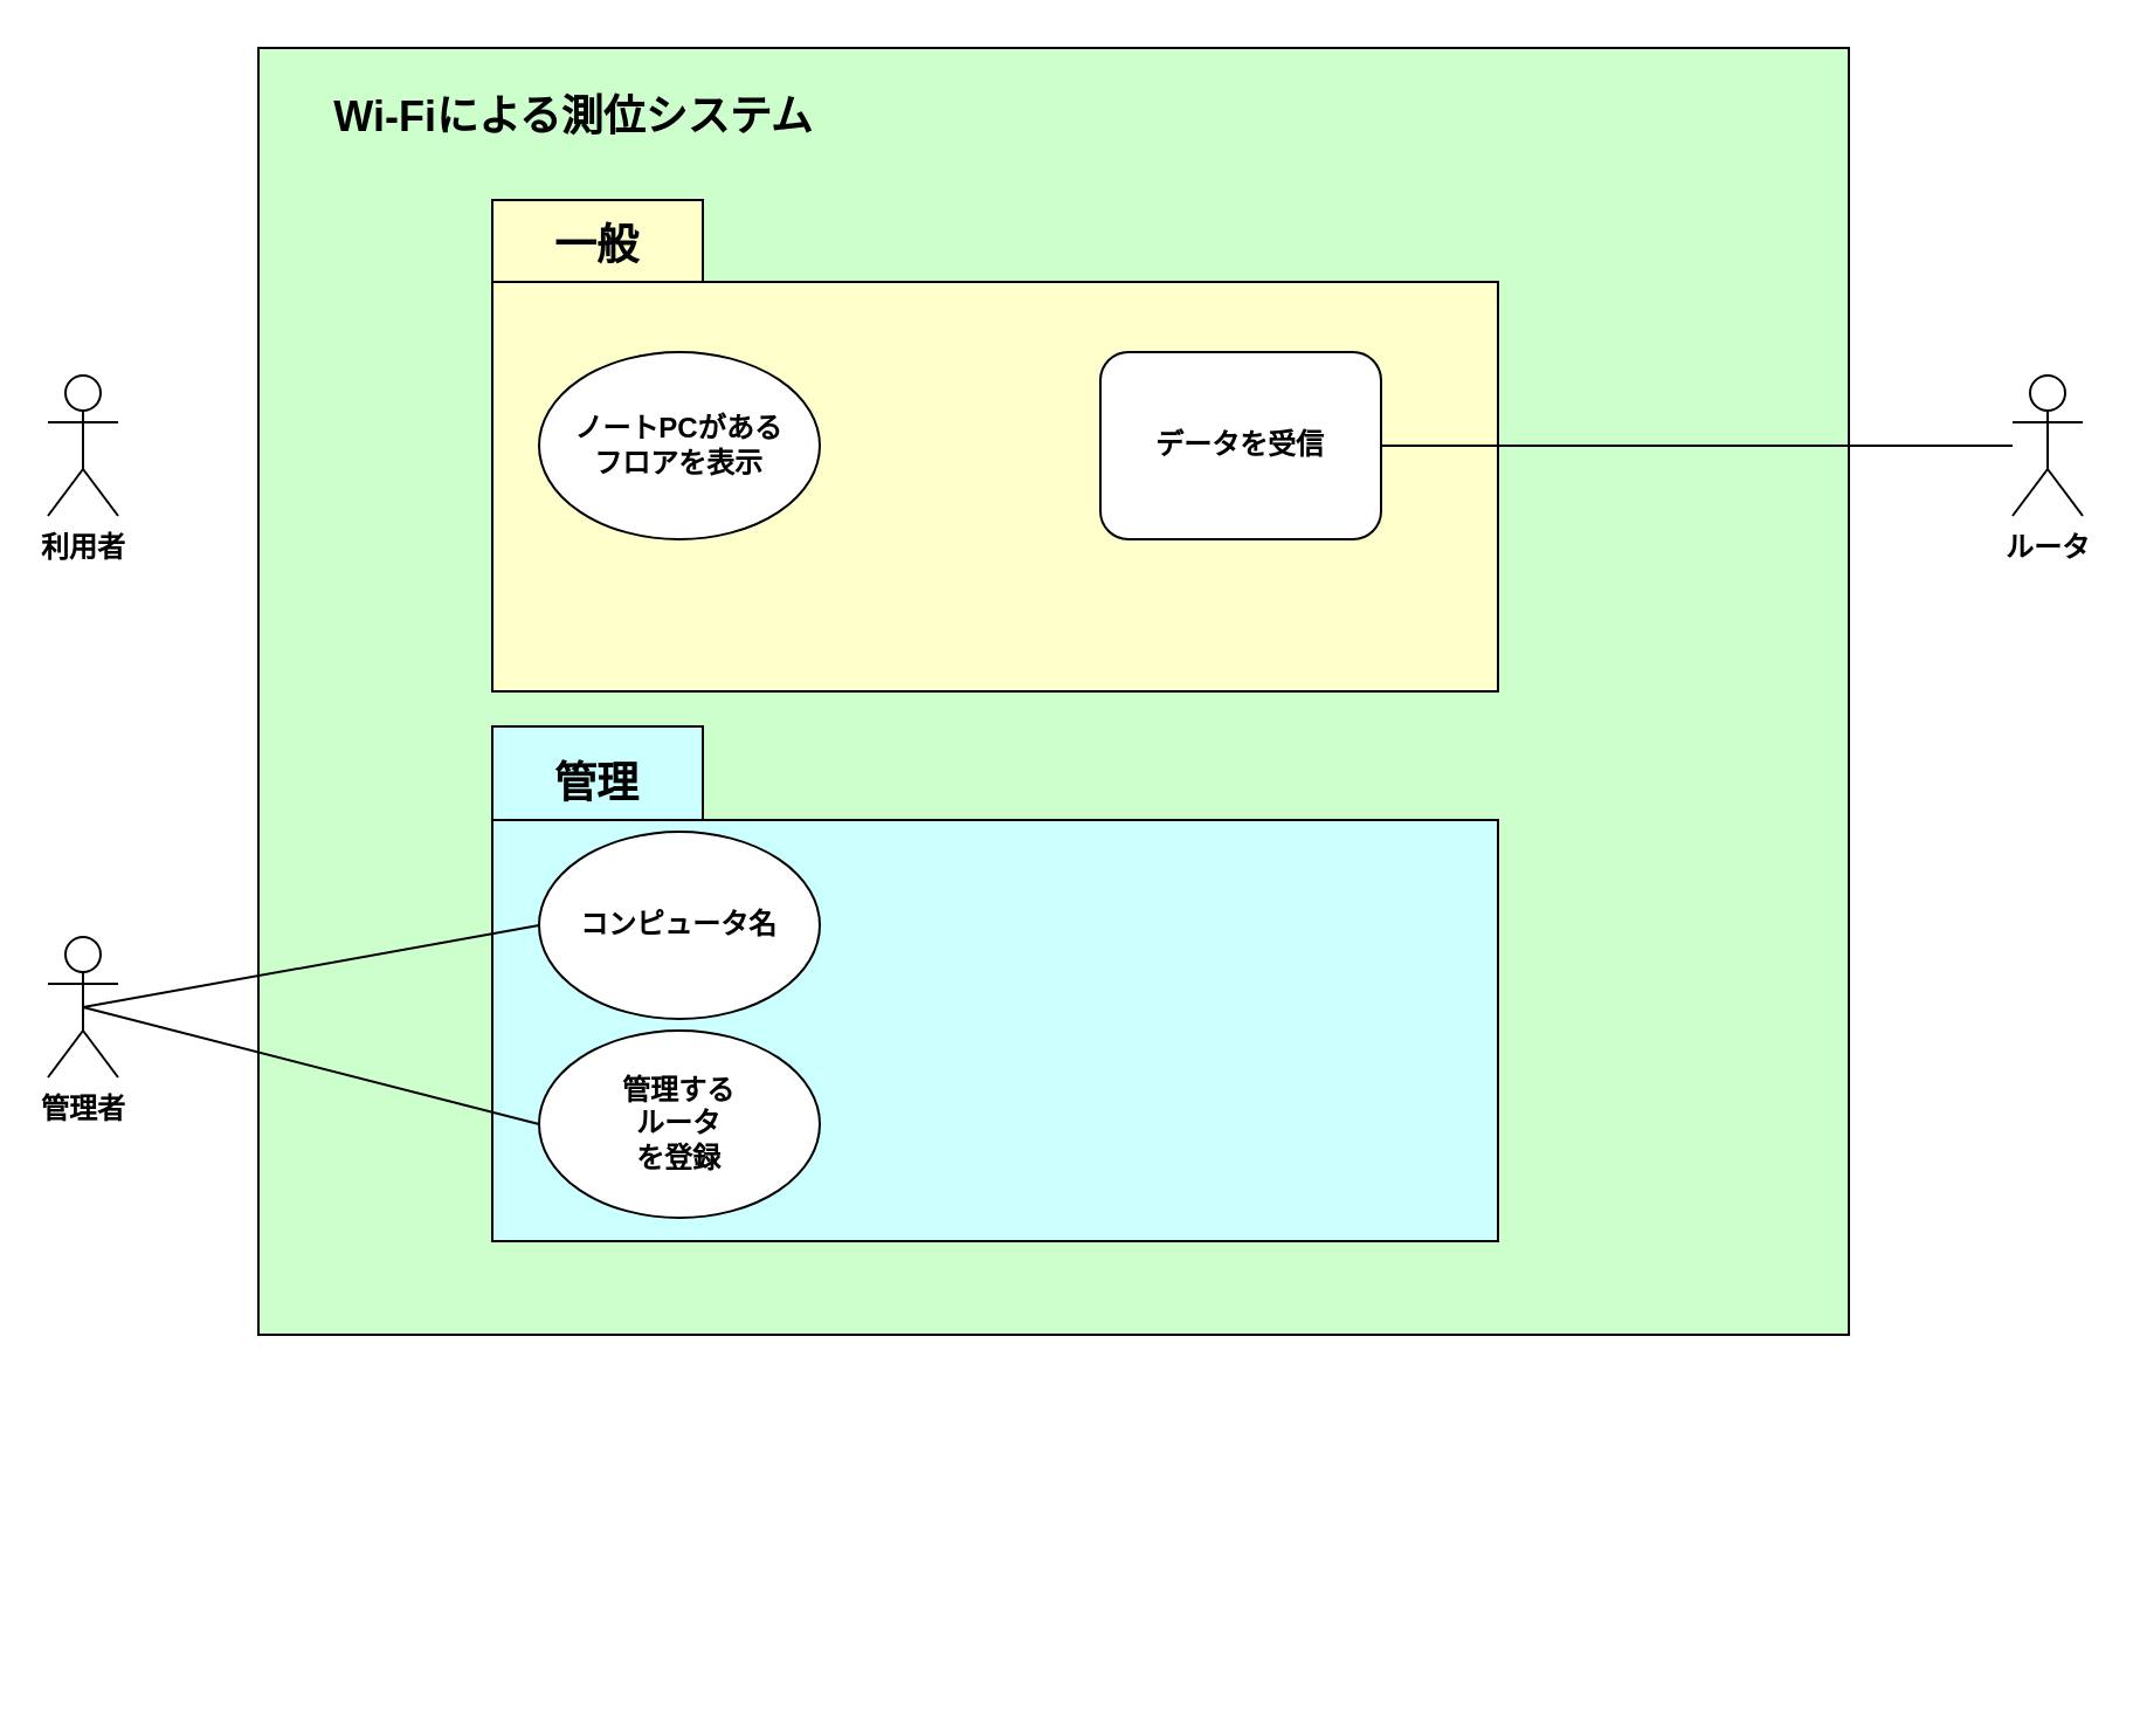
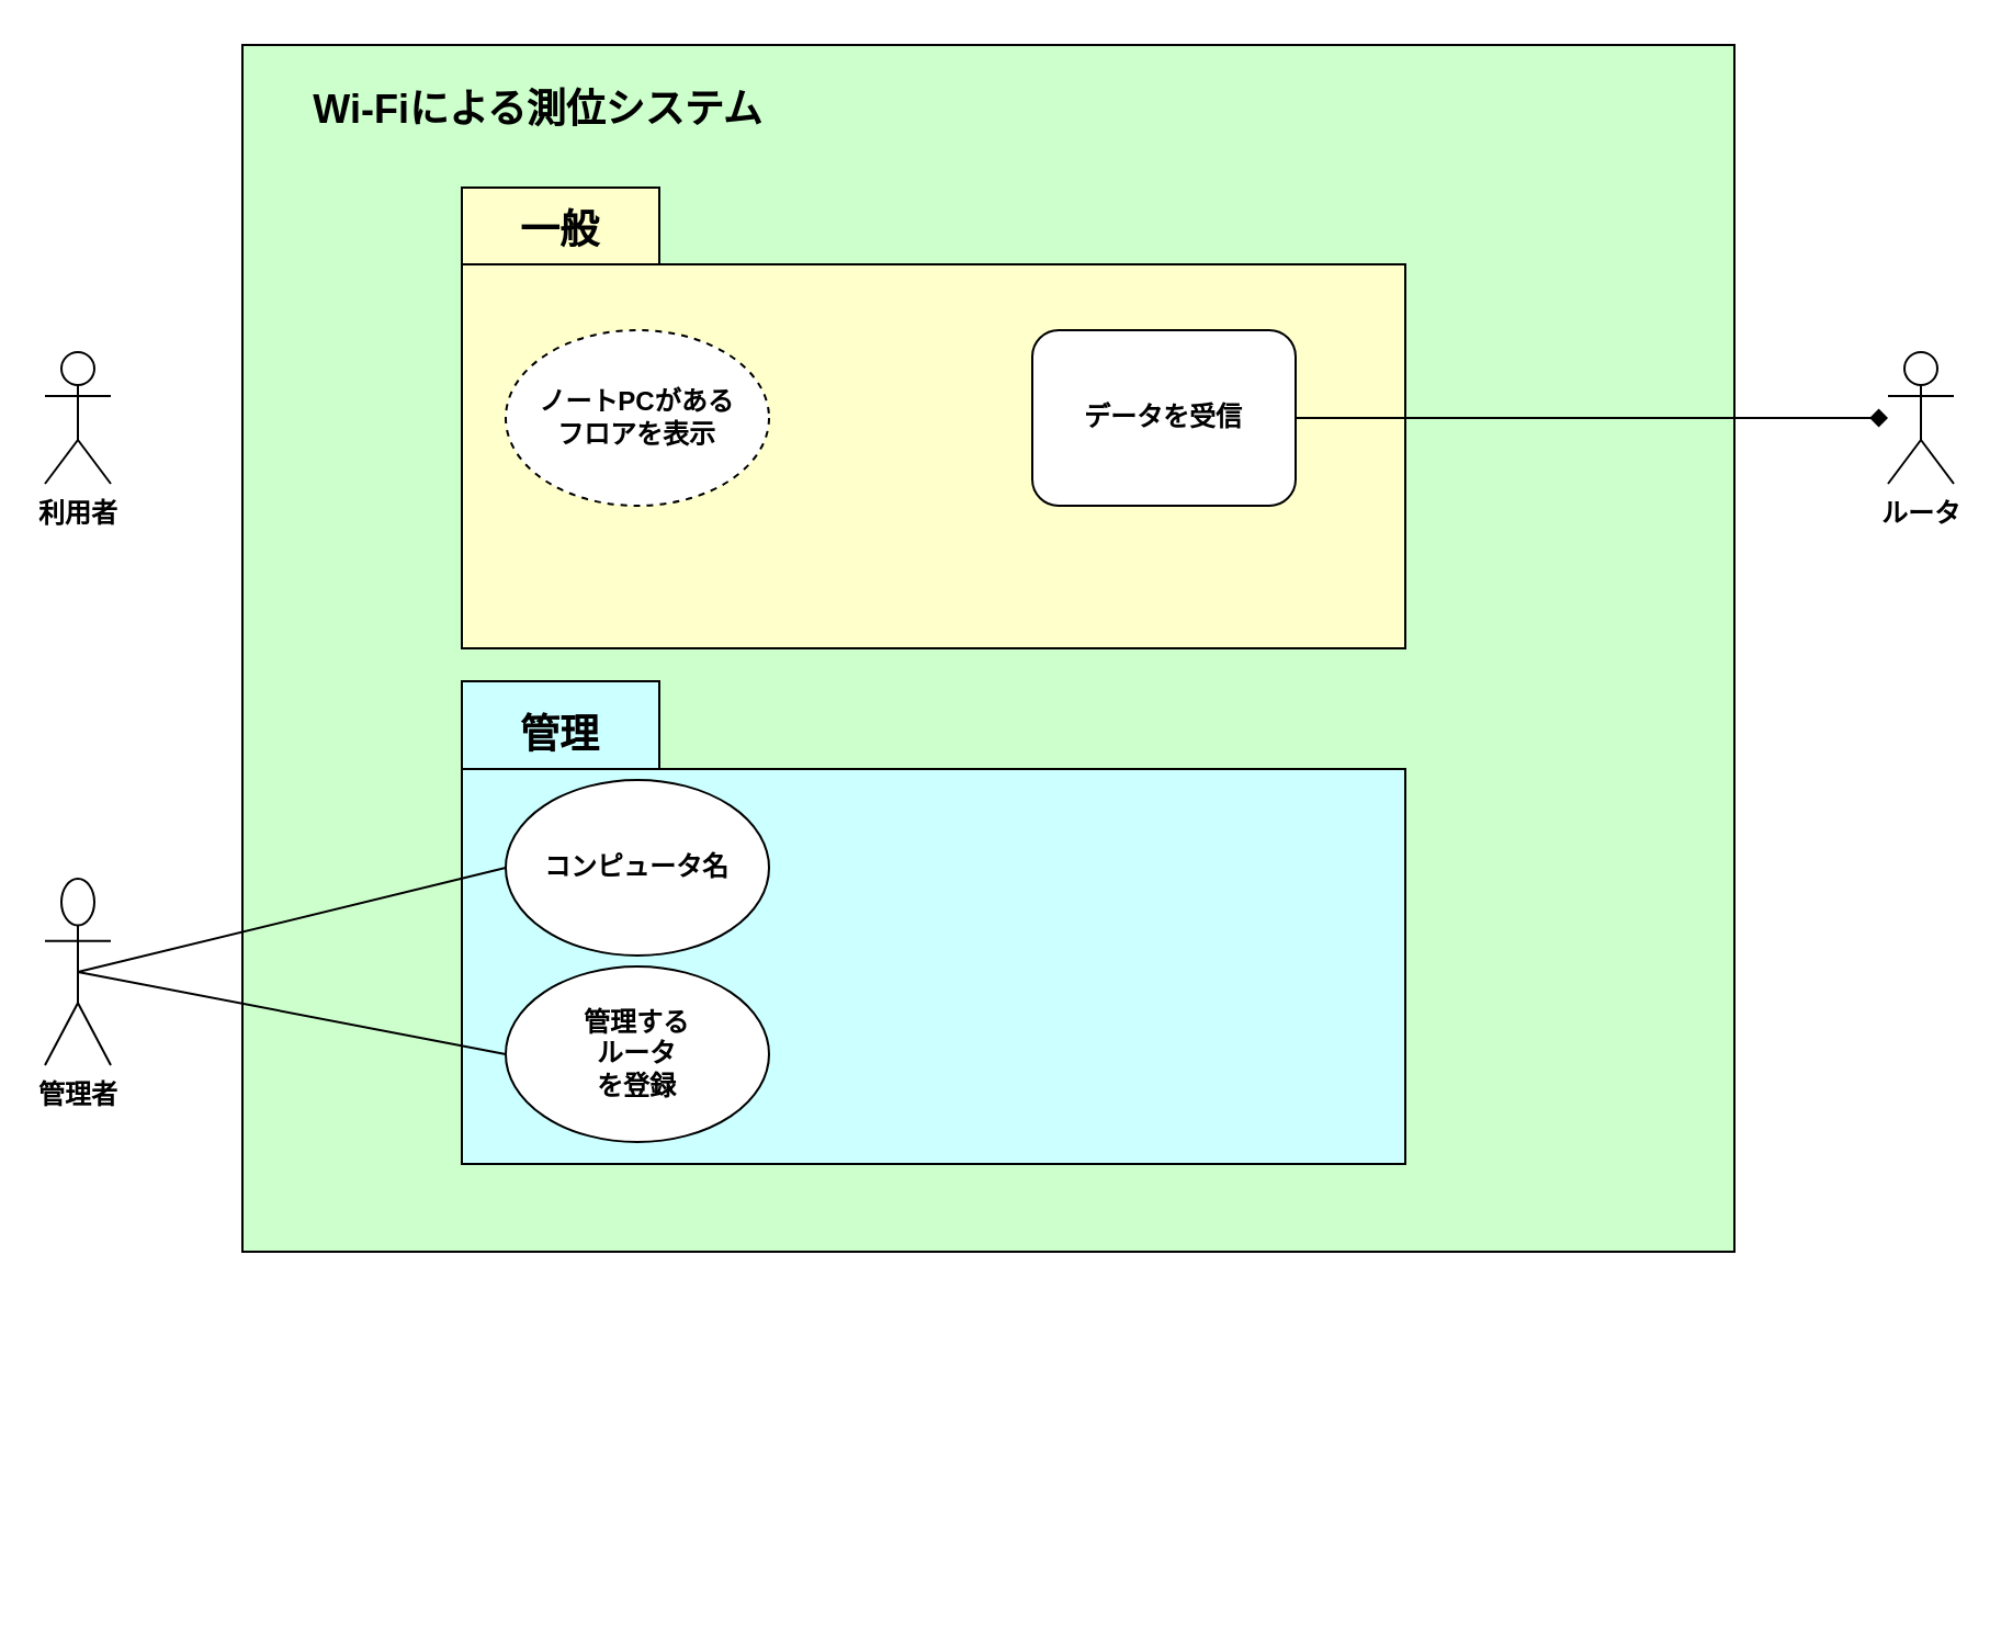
  <mxCell id="0" />
  <mxCell id="1" parent="0" />
  <mxCell id="2" value="" style="rounded=0;whiteSpace=wrap;html=1;fillColor=#CCFFCC;" vertex="1" parent="1"><mxGeometry x="110" y="20" width="680" height="550" as="geometry" /></mxCell>
  <mxCell id="3" value="&lt;b&gt;利用者&lt;/b&gt;" style="shape=umlActor;verticalLabelPosition=bottom;verticalAlign=top;html=1;outlineConnect=0;fillColor=#FFFFFF;" vertex="1" parent="1"><mxGeometry x="20" y="160" width="30" height="60" as="geometry" /></mxCell>
- <mxCell id="4" value="&lt;b&gt;管理者&lt;/b&gt;" style="shape=umlActor;verticalLabelPosition=bottom;verticalAlign=top;html=1;outlineConnect=0;fillColor=#FFFFFF;" vertex="1" parent="1"><mxGeometry x="20" y="400" width="30" height="60" as="geometry" /></mxCell>
+ <mxCell id="4" value="&lt;b&gt;管理者&lt;/b&gt;" style="shape=umlActor;verticalLabelPosition=bottom;verticalAlign=top;html=1;outlineConnect=0;fillColor=#FFFFFF;" vertex="1" parent="1"><mxGeometry x="20" y="400" width="30" height="85" as="geometry" /></mxCell>
  <mxCell id="5" value="" style="shape=folder;fontStyle=1;spacingTop=10;tabWidth=90;tabHeight=35;tabPosition=left;html=1;fillColor=#FFFFCC;" vertex="1" parent="1"><mxGeometry x="210" y="85" width="430" height="210" as="geometry" /></mxCell>
  <mxCell id="6" value="" style="shape=folder;fontStyle=1;spacingTop=10;tabWidth=90;tabHeight=40;tabPosition=left;html=1;fillColor=#CCFFFF;" vertex="1" parent="1"><mxGeometry x="210" y="310" width="430" height="220" as="geometry" /></mxCell>
- <mxCell id="7" value="&lt;b&gt;ノートPCがある&lt;br&gt;フロアを表示&lt;/b&gt;" style="ellipse;whiteSpace=wrap;html=1;fillColor=#FFFFFF;" vertex="1" parent="1"><mxGeometry x="230" y="150" width="120" height="80" as="geometry" /></mxCell>
+ <mxCell id="7" value="&lt;b&gt;ノートPCがある&lt;br&gt;フロアを表示&lt;/b&gt;" style="ellipse;whiteSpace=wrap;html=1;fillColor=#FFFFFF;dashed=1;" vertex="1" parent="1"><mxGeometry x="230" y="150" width="120" height="80" as="geometry" /></mxCell>
  <mxCell id="8" value="&lt;b&gt;データを受信&lt;/b&gt;" style="whiteSpace=wrap;html=1;fillColor=#FFFFFF;rounded=1;" vertex="1" parent="1"><mxGeometry x="470" y="150" width="120" height="80" as="geometry" /></mxCell>
  <mxCell id="9" value="コンピュータ名" style="ellipse;whiteSpace=wrap;html=1;fillColor=#FFFFFF;fontStyle=1" vertex="1" parent="1"><mxGeometry x="230" y="355" width="120" height="80" as="geometry" /></mxCell>
  <mxCell id="10" value="&lt;b&gt;&lt;font style=&quot;font-size: 18px&quot;&gt;一般&lt;/font&gt;&lt;/b&gt;" style="text;html=1;strokeColor=none;fillColor=none;align=center;verticalAlign=middle;whiteSpace=wrap;rounded=0;" vertex="1" parent="1"><mxGeometry x="230" y="90" width="50" height="30" as="geometry" /></mxCell>
  <mxCell id="11" value="&lt;span style=&quot;font-size: 18px&quot;&gt;&lt;b&gt;管理&lt;/b&gt;&lt;/span&gt;" style="text;html=1;strokeColor=none;fillColor=none;align=center;verticalAlign=middle;whiteSpace=wrap;rounded=0;" vertex="1" parent="1"><mxGeometry x="230" y="320" width="50" height="30" as="geometry" /></mxCell>
  <mxCell id="12" value="&lt;b&gt;ルータ&lt;/b&gt;" style="shape=umlActor;verticalLabelPosition=bottom;verticalAlign=top;html=1;outlineConnect=0;fillColor=#FFFFFF;" vertex="1" parent="1"><mxGeometry x="860" y="160" width="30" height="60" as="geometry" /></mxCell>
  <mxCell id="13" value="管理する&lt;br&gt;ルータ&lt;br&gt;を登録" style="ellipse;whiteSpace=wrap;html=1;fillColor=#FFFFFF;fontStyle=1" vertex="1" parent="1"><mxGeometry x="230" y="440" width="120" height="80" as="geometry" /></mxCell>
  <mxCell id="14" value="&lt;b&gt;&lt;font style=&quot;font-size: 18px&quot;&gt;Wi-Fiによる測位システム&lt;/font&gt;&lt;/b&gt;" style="text;html=1;strokeColor=none;fillColor=none;align=center;verticalAlign=middle;whiteSpace=wrap;rounded=0;" vertex="1" parent="1"><mxGeometry x="140" y="30" width="210" height="40" as="geometry" /></mxCell>
  <mxCell id="15" value="" style="endArrow=none;html=1;exitX=0.5;exitY=0.5;exitDx=0;exitDy=0;exitPerimeter=0;entryX=0;entryY=0.5;entryDx=0;entryDy=0;" edge="1" parent="1" source="4" target="9"><mxGeometry width="50" height="50" relative="1" as="geometry"><mxPoint x="590" y="370" as="sourcePoint" /><mxPoint x="640" y="320" as="targetPoint" /></mxGeometry></mxCell>
  <mxCell id="16" value="" style="endArrow=none;html=1;exitX=0.5;exitY=0.5;exitDx=0;exitDy=0;exitPerimeter=0;entryX=0;entryY=0.5;entryDx=0;entryDy=0;" edge="1" parent="1" source="4" target="13"><mxGeometry width="50" height="50" relative="1" as="geometry"><mxPoint x="590" y="370" as="sourcePoint" /><mxPoint x="640" y="320" as="targetPoint" /></mxGeometry></mxCell>
- <mxCell id="17" value="" style="endArrow=none;html=1;exitX=1;exitY=0.5;exitDx=0;exitDy=0;" edge="1" parent="1" source="8" target="12"><mxGeometry width="50" height="50" relative="1" as="geometry"><mxPoint x="590" y="370" as="sourcePoint" /><mxPoint x="640" y="320" as="targetPoint" /></mxGeometry></mxCell>
+ <mxCell id="17" value="" style="endArrow=diamond;html=1;exitX=1;exitY=0.5;exitDx=0;exitDy=0;" edge="1" parent="1" source="8" target="12"><mxGeometry width="50" height="50" relative="1" as="geometry"><mxPoint x="590" y="370" as="sourcePoint" /><mxPoint x="640" y="320" as="targetPoint" /></mxGeometry></mxCell>
  <mxCell id="18" value="" style="edgeStyle=orthogonalEdgeStyle;rounded=0;orthogonalLoop=1;jettySize=auto;html=1;" edge="1" parent="1"><mxGeometry relative="1" as="geometry"><mxPoint x="745" y="720" as="targetPoint" /></mxGeometry></mxCell>
